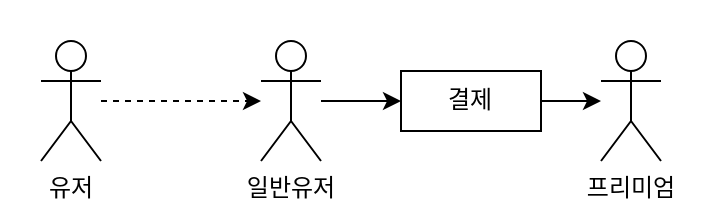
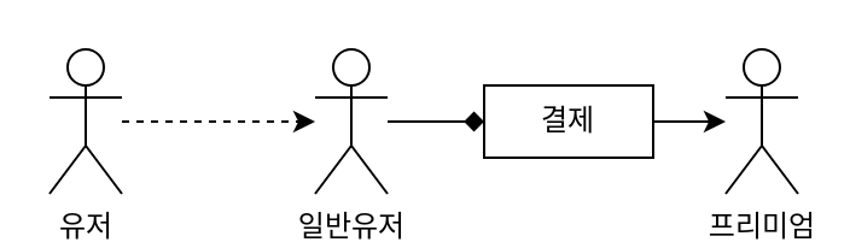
  <mxCell id="0" />
  <mxCell id="1" parent="0" />
  <mxCell id="2" value="" style="edgeStyle=orthogonalEdgeStyle;rounded=0;orthogonalLoop=1;jettySize=auto;html=1;dashed=1;" edge="1" parent="1" source="3" target="5"><mxGeometry relative="1" as="geometry" /></mxCell>
  <mxCell id="3" value="유저" style="shape=umlActor;verticalLabelPosition=bottom;verticalAlign=top;html=1;outlineConnect=0;" vertex="1" parent="1"><mxGeometry x="20" y="20" width="30" height="60" as="geometry" /></mxCell>
- <mxCell id="4" style="edgeStyle=orthogonalEdgeStyle;rounded=0;orthogonalLoop=1;jettySize=auto;html=1;entryX=0;entryY=0.5;entryDx=0;entryDy=0;" edge="1" parent="1" source="5" target="8"><mxGeometry relative="1" as="geometry" /></mxCell>
+ <mxCell id="4" style="edgeStyle=orthogonalEdgeStyle;rounded=0;orthogonalLoop=1;jettySize=auto;html=1;entryX=0;entryY=0.5;entryDx=0;entryDy=0;endArrow=diamond;" edge="1" parent="1" source="5" target="8"><mxGeometry relative="1" as="geometry" /></mxCell>
  <mxCell id="5" value="일반유저" style="shape=umlActor;verticalLabelPosition=bottom;verticalAlign=top;html=1;outlineConnect=0;" vertex="1" parent="1"><mxGeometry x="130" y="20" width="30" height="60" as="geometry" /></mxCell>
  <mxCell id="6" value="프리미엄" style="shape=umlActor;verticalLabelPosition=bottom;verticalAlign=top;html=1;outlineConnect=0;" vertex="1" parent="1"><mxGeometry x="300" y="20" width="30" height="60" as="geometry" /></mxCell>
  <mxCell id="7" style="edgeStyle=orthogonalEdgeStyle;rounded=0;orthogonalLoop=1;jettySize=auto;html=1;" edge="1" parent="1" source="8" target="6"><mxGeometry relative="1" as="geometry" /></mxCell>
  <mxCell id="8" value="결제" style="rounded=0;whiteSpace=wrap;html=1;" vertex="1" parent="1"><mxGeometry x="200" y="35" width="70" height="30" as="geometry" /></mxCell>
